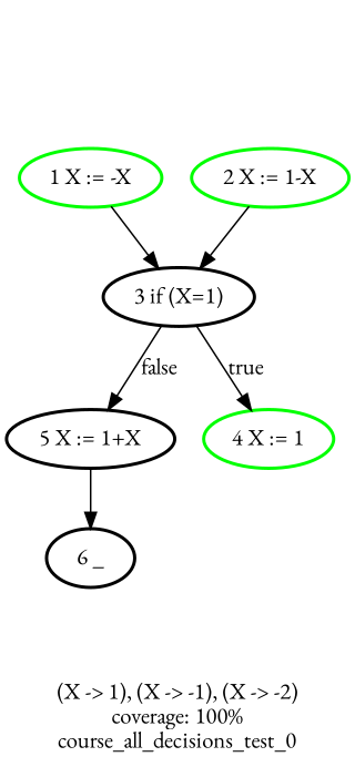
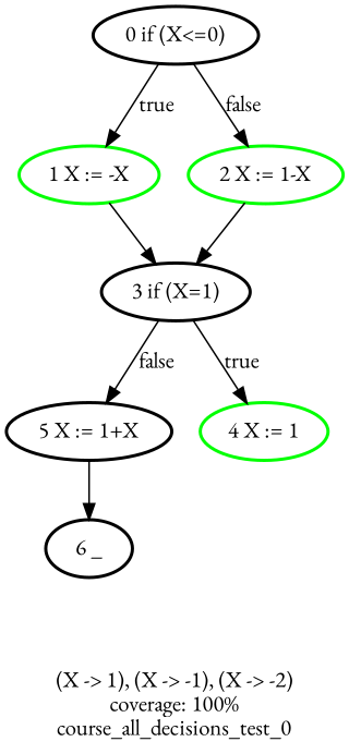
  digraph {
    fontname="EB Garamond"
    label="(X -> 1), (X -> -1), (X -> -2)\ncoverage: 100%\ncourse_all_decisions_test_0"
    node [fontname="EB Garamond" style=bold]
    edge [fontname="EB Garamond"]
    "5 X := 1+X" [color=black]
    "6 _"
    "3 if (X=1)"
    "1 X := -X" [color=green]
    "4 X := 1" [color=green]
    "2 X := 1-X" [color=green]
+   "0 if (X<=0)"
    "5 X := 1+X" -> "6 _"
    "3 if (X=1)" -> "5 X := 1+X" [label=false]
    "3 if (X=1)" -> "4 X := 1" [label=true]
    "1 X := -X" -> "3 if (X=1)"
    "2 X := 1-X" -> "3 if (X=1)"
+   "0 if (X<=0)" -> "1 X := -X" [label=true]
+   "0 if (X<=0)" -> "2 X := 1-X" [label=false]
  }
